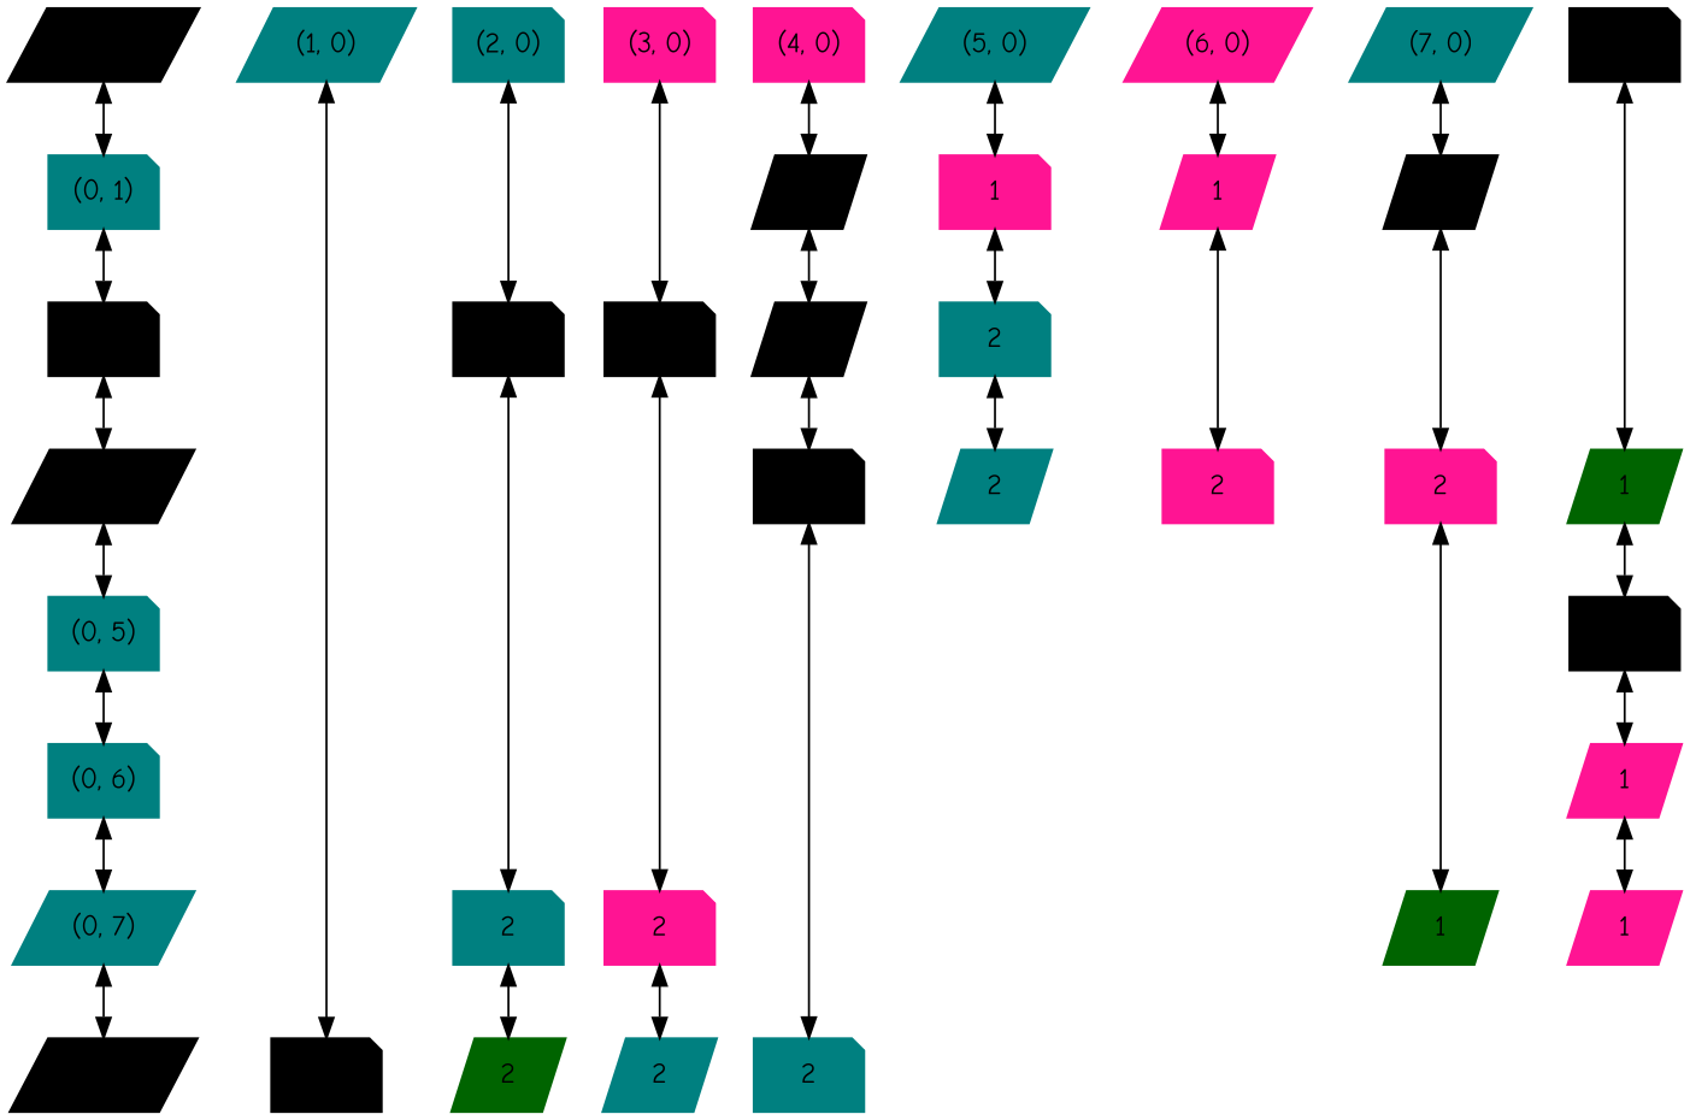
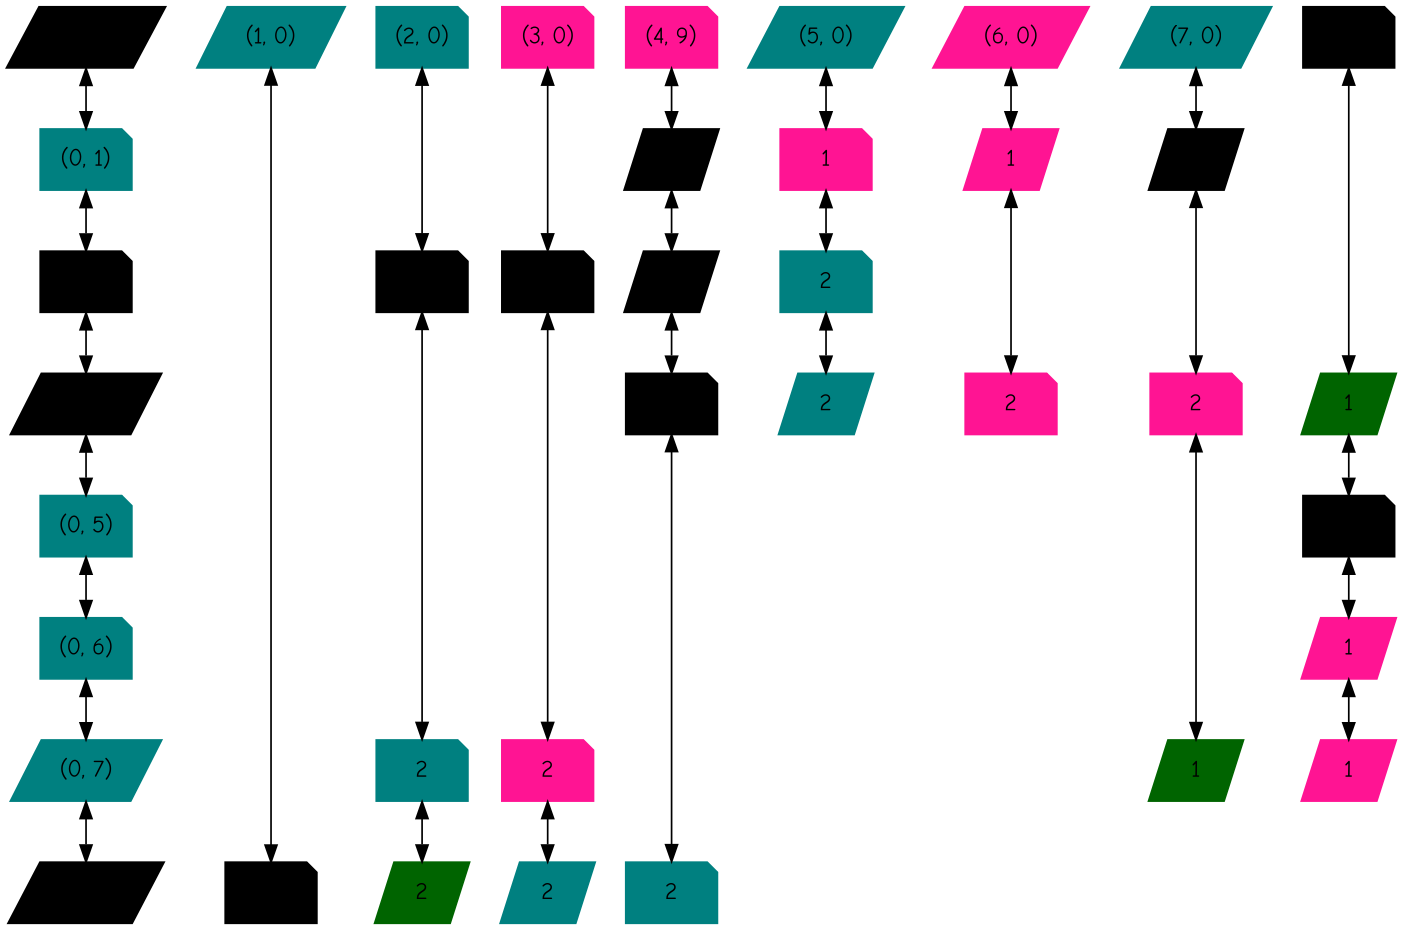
  digraph {
    fontname="Comic Neue"
    node [color=black shape=note style=filled fontname="Comic Neue"]
    edge [dir=both fontname="Comic Neue"]
    n1 [label="(0, 0)" shape=parallelogram]
    n2 [color=teal label="(1, 0)" shape=parallelogram]
    n3 [color=teal label="(2, 0)"]
    n4 [color=deeppink label="(3, 0)"]
-   n5 [color=deeppink label="(4, 0)"]
+   n5 [color=deeppink label="(4, 9)"]
    n6 [color=teal label="(5, 0)" shape=parallelogram]
    n7 [color=deeppink label="(6, 0)" shape=parallelogram]
    n8 [color=teal label="(7, 0)" shape=parallelogram]
    n9 [label="(8, 0)"]
    n10 [color=teal label="(0, 1)"]
    n11 [label=1 shape=parallelogram]
    n12 [color=deeppink label=1]
    n13 [color=deeppink label=1 shape=parallelogram]
    n14 [label=1 shape=parallelogram]
    n15 [label="(0, 2)"]
    n16 [label=2]
    n17 [label=2]
    n18 [label=2 shape=parallelogram]
    n19 [color=teal label=2]
    n20 [label="(0, 4)" shape=parallelogram]
    n21 [label=2]
    n22 [color=teal label=2 shape=parallelogram]
    n23 [color=deeppink label=2]
    n24 [color=deeppink label=2]
    n25 [color=darkgreen label=1 shape=parallelogram]
    n26 [color=teal label="(0, 5)"]
    n27 [label=1]
    n28 [color=teal label="(0, 6)"]
    n29 [color=deeppink label=1 shape=parallelogram]
    n30 [color=teal label="(0, 7)" shape=parallelogram]
    n31 [color=teal label=2]
    n32 [color=deeppink label=2]
    n33 [color=darkgreen label=1 shape=parallelogram]
    n34 [color=deeppink label=1 shape=parallelogram]
    n35 [label="(0, 8)" shape=parallelogram]
    n36 [label=2]
    n37 [color=darkgreen label=2 shape=parallelogram]
    n38 [color=teal label=2 shape=parallelogram]
    n39 [color=teal label=2]
    subgraph sub_1 {
      rank=same
      n1
      n2
      n3
      n4
      n5
      n6
      n7
      n8
      n9
    }
    subgraph sub_2 {
      rank=same
      n10
      n11
      n12
      n13
      n14
    }
    subgraph sub_3 {
      rank=same
      n15
      n16
      n17
      n18
      n19
    }
    subgraph sub_4 {
      rank=same
      n20
      n21
      n22
      n23
      n24
      n25
    }
    subgraph sub_5 {
      rank=same
      n26
      n27
    }
    subgraph sub_6 {
      rank=same
      n28
      n29
    }
    subgraph sub_7 {
      rank=same
      n30
      n31
      n32
      n33
      n34
    }
    subgraph sub_8 {
      rank=same
      n35
      n36
      n37
      n38
      n39
    }
    n1 -> n10
    n2 -> n36
    n3 -> n16
    n4 -> n17
    n5 -> n11
    n6 -> n12
    n7 -> n13
    n8 -> n14
    n9 -> n25
    n10 -> n15
    n11 -> n18
    n12 -> n19
    n13 -> n23
    n14 -> n24
    n15 -> n20
    n16 -> n31
    n17 -> n32
    n18 -> n21
    n19 -> n22
    n20 -> n26
    n21 -> n39
    n24 -> n33
    n25 -> n27
    n26 -> n28
    n27 -> n29
    n28 -> n30
    n29 -> n34
    n30 -> n35
    n31 -> n37
    n32 -> n38
  }
